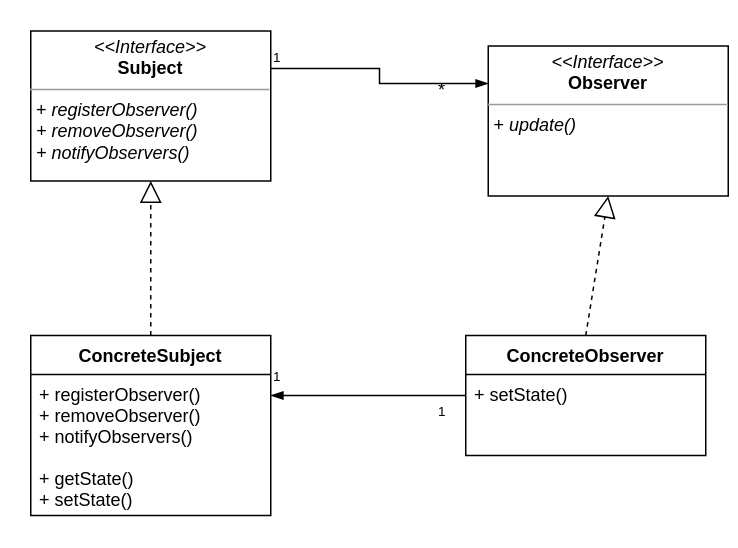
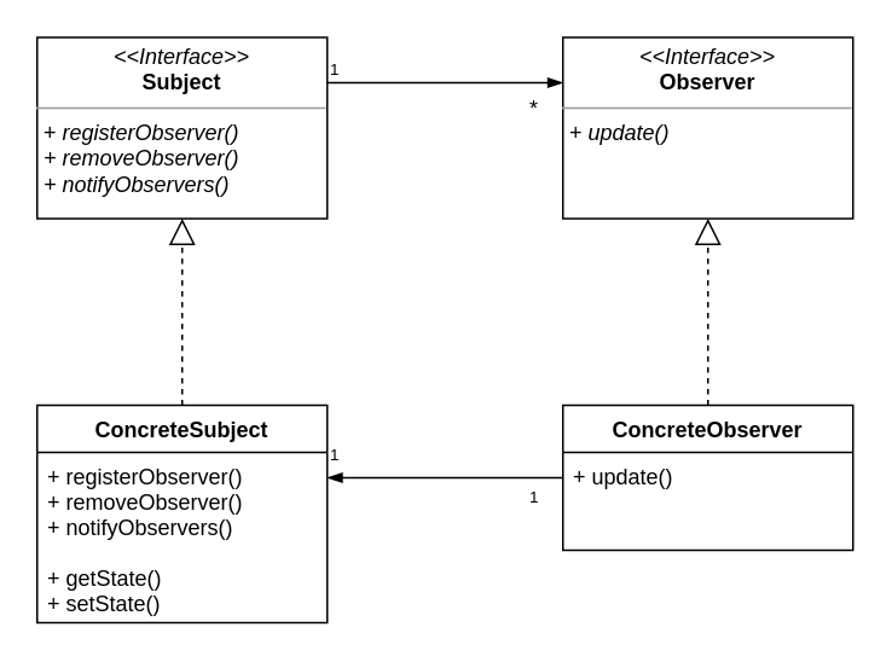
  <mxCell id="0" />
  <mxCell id="1" parent="0" />
  <mxCell id="2" value="" style="endArrow=block;dashed=1;endFill=0;endSize=12;html=1;exitX=0.5;exitY=0;exitDx=0;exitDy=0;entryX=0.5;entryY=1;entryDx=0;entryDy=0;" parent="1" source="9" target="5" edge="1"><mxGeometry width="160" relative="1" as="geometry"><mxPoint x="115" y="210" as="sourcePoint" /><mxPoint x="110" y="120" as="targetPoint" /></mxGeometry></mxCell>
- <mxCell id="3" value="&lt;p style=&quot;margin: 0px ; margin-top: 4px ; text-align: center&quot;&gt;&lt;i&gt;&amp;lt;&amp;lt;Interface&amp;gt;&amp;gt;&lt;/i&gt;&lt;br&gt;&lt;b&gt;Observer&lt;/b&gt;&lt;/p&gt;&lt;hr size=&quot;1&quot;&gt;&lt;p style=&quot;margin: 0px ; margin-left: 4px&quot;&gt;+ &lt;i&gt;update()&lt;/i&gt;&lt;br&gt;&lt;/p&gt;" style="verticalAlign=top;align=left;overflow=fill;fontSize=12;fontFamily=Helvetica;html=1;" parent="1" vertex="1"><mxGeometry x="325" y="30" width="160" height="100" as="geometry" /></mxCell>
+ <mxCell id="3" value="&lt;p style=&quot;margin: 0px ; margin-top: 4px ; text-align: center&quot;&gt;&lt;i&gt;&amp;lt;&amp;lt;Interface&amp;gt;&amp;gt;&lt;/i&gt;&lt;br&gt;&lt;b&gt;Observer&lt;/b&gt;&lt;/p&gt;&lt;hr size=&quot;1&quot;&gt;&lt;p style=&quot;margin: 0px ; margin-left: 4px&quot;&gt;+ &lt;i&gt;update()&lt;/i&gt;&lt;br&gt;&lt;/p&gt;" style="verticalAlign=top;align=left;overflow=fill;fontSize=12;fontFamily=Helvetica;html=1;" parent="1" vertex="1"><mxGeometry x="310" y="20" width="160" height="100" as="geometry" /></mxCell>
  <mxCell id="4" style="edgeStyle=orthogonalEdgeStyle;rounded=0;orthogonalLoop=1;jettySize=auto;html=1;exitX=1;exitY=0.25;exitDx=0;exitDy=0;entryX=0;entryY=0.25;entryDx=0;entryDy=0;endArrow=blockThin;endFill=1;" edge="1" parent="1" source="5" target="3"><mxGeometry relative="1" as="geometry" /></mxCell>
  <mxCell id="5" value="&lt;p style=&quot;margin: 0px ; margin-top: 4px ; text-align: center&quot;&gt;&lt;i&gt;&amp;lt;&amp;lt;Interface&amp;gt;&amp;gt;&lt;/i&gt;&lt;br&gt;&lt;b&gt;Subject&lt;/b&gt;&lt;/p&gt;&lt;hr size=&quot;1&quot;&gt;&lt;p style=&quot;margin: 0px ; margin-left: 4px&quot;&gt;+ &lt;i&gt;registerObserver()&lt;/i&gt;&lt;/p&gt;&lt;p style=&quot;margin: 0px ; margin-left: 4px&quot;&gt;&lt;i&gt;+ removeObserver()&lt;/i&gt;&lt;/p&gt;&lt;p style=&quot;margin: 0px ; margin-left: 4px&quot;&gt;&lt;i&gt;+ notifyObservers()&lt;/i&gt;&lt;/p&gt;" style="verticalAlign=top;align=left;overflow=fill;fontSize=12;fontFamily=Helvetica;html=1;" parent="1" vertex="1"><mxGeometry x="20" y="20" width="160" height="100" as="geometry" /></mxCell>
  <mxCell id="6" style="edgeStyle=orthogonalEdgeStyle;rounded=0;orthogonalLoop=1;jettySize=auto;html=1;entryX=1;entryY=0.149;entryDx=0;entryDy=0;entryPerimeter=0;endArrow=blockThin;endFill=1;fontSize=9;" edge="1" parent="1" source="7" target="10"><mxGeometry relative="1" as="geometry" /></mxCell>
  <mxCell id="7" value="ConcreteObserver" style="swimlane;fontStyle=1;align=center;verticalAlign=top;childLayout=stackLayout;horizontal=1;startSize=26;horizontalStack=0;resizeParent=1;resizeParentMax=0;resizeLast=0;collapsible=1;marginBottom=0;" parent="1" vertex="1"><mxGeometry x="310" y="223" width="160" height="80" as="geometry" /></mxCell>
- <mxCell id="8" value="+ setState()" style="text;strokeColor=none;fillColor=none;align=left;verticalAlign=top;spacingLeft=4;spacingRight=4;overflow=hidden;rotatable=0;points=[[0,0.5],[1,0.5]];portConstraint=eastwest;" parent="7" vertex="1"><mxGeometry y="26" width="160" height="54" as="geometry" /></mxCell>
+ <mxCell id="8" value="+ update()" style="text;strokeColor=none;fillColor=none;align=left;verticalAlign=top;spacingLeft=4;spacingRight=4;overflow=hidden;rotatable=0;points=[[0,0.5],[1,0.5]];portConstraint=eastwest;" parent="7" vertex="1"><mxGeometry y="26" width="160" height="54" as="geometry" /></mxCell>
  <mxCell id="9" value="ConcreteSubject" style="swimlane;fontStyle=1;align=center;verticalAlign=top;childLayout=stackLayout;horizontal=1;startSize=26;horizontalStack=0;resizeParent=1;resizeParentMax=0;resizeLast=0;collapsible=1;marginBottom=0;" vertex="1" parent="1"><mxGeometry x="20" y="223" width="160" height="120" as="geometry" /></mxCell>
  <mxCell id="10" value="+ registerObserver()&#10;+ removeObserver()&#10;+ notifyObservers()&#10;&#10;+ getState()&#10;+ setState()" style="text;strokeColor=none;fillColor=none;align=left;verticalAlign=top;spacingLeft=4;spacingRight=4;overflow=hidden;rotatable=0;points=[[0,0.5],[1,0.5]];portConstraint=eastwest;" vertex="1" parent="9"><mxGeometry y="26" width="160" height="94" as="geometry" /></mxCell>
  <mxCell id="11" value="" style="endArrow=block;dashed=1;endFill=0;endSize=12;html=1;exitX=0.5;exitY=0;exitDx=0;exitDy=0;entryX=0.5;entryY=1;entryDx=0;entryDy=0;" edge="1" parent="1" source="7" target="3"><mxGeometry width="160" relative="1" as="geometry"><mxPoint x="110" y="233" as="sourcePoint" /><mxPoint x="310" y="120" as="targetPoint" /></mxGeometry></mxCell>
  <mxCell id="12" value="1" style="text;html=1;resizable=0;points=[];autosize=1;align=left;verticalAlign=top;spacingTop=-4;fontSize=9;" vertex="1" parent="1"><mxGeometry x="180" y="30" width="20" height="20" as="geometry" /></mxCell>
  <mxCell id="13" value="*" style="text;html=1;resizable=0;points=[];autosize=1;align=left;verticalAlign=top;spacingTop=-4;" vertex="1" parent="1"><mxGeometry x="290" y="50" width="20" height="20" as="geometry" /></mxCell>
  <mxCell id="14" value="1" style="text;html=1;resizable=0;points=[];autosize=1;align=left;verticalAlign=top;spacingTop=-4;fontSize=9;" vertex="1" parent="1"><mxGeometry x="290" y="266" width="20" height="20" as="geometry" /></mxCell>
  <mxCell id="15" value="1" style="text;html=1;resizable=0;points=[];autosize=1;align=left;verticalAlign=top;spacingTop=-4;fontSize=9;" vertex="1" parent="1"><mxGeometry x="180" y="243" width="20" height="20" as="geometry" /></mxCell>
